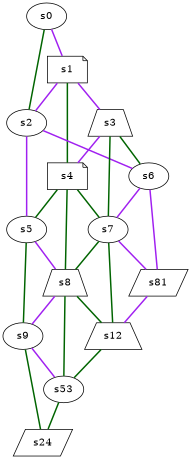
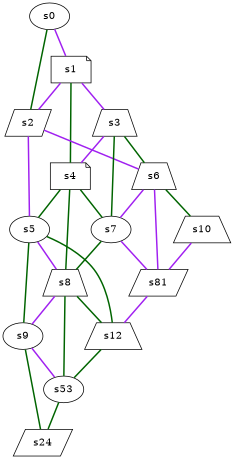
  graph {
    node [color=black fillcolor=white fontcolor=black peripheries=1 shape=ellipse style=filled]
    edge [color=darkgreen style=bold]
    s1 [shape=note]
    s0
-   s2
+   s2 [shape=parallelogram]
    s3 [shape=trapezium]
    s4 [shape=note]
    s5
-   s6
+   s6 [shape=trapezium]
    s7
    s8 [shape=trapezium]
    s9
+   s10 [shape=trapezium]
    n12 [label=s81 shape=parallelogram]
    s12 [shape=trapezium]
    n14 [label=s53]
    n15 [label=s24 shape=parallelogram]
    s1 -- s2 [color=purple]
    s1 -- s3 [color=purple]
    s1 -- s4
    s0 -- s1 [color=purple]
    s0 -- s2
    s2 -- s5 [color=purple]
    s2 -- s6 [color=purple]
    s3 -- s4 [color=purple]
    s3 -- s6
    s3 -- s7
    s4 -- s5
    s4 -- s7
    s4 -- s8
    s5 -- s8 [color=purple]
    s5 -- s9
    s6 -- s7 [color=purple]
+   s6 -- s10
    s6 -- n12 [color=purple]
    s7 -- s8
    s7 -- n12 [color=purple]
-   s7 -- s12
+   s5 -- s12
    s8 -- s9 [color=purple]
    s8 -- s12
    s8 -- n14
    s9 -- n14 [color=purple]
    s9 -- n15
+   s10 -- n12 [color=purple]
    n12 -- s12 [color=purple]
    s12 -- n14
    n14 -- n15
  }
